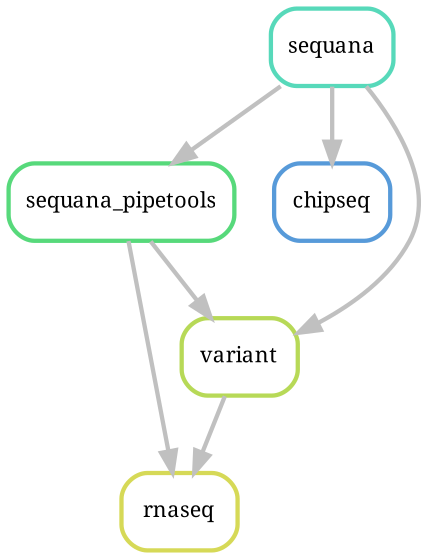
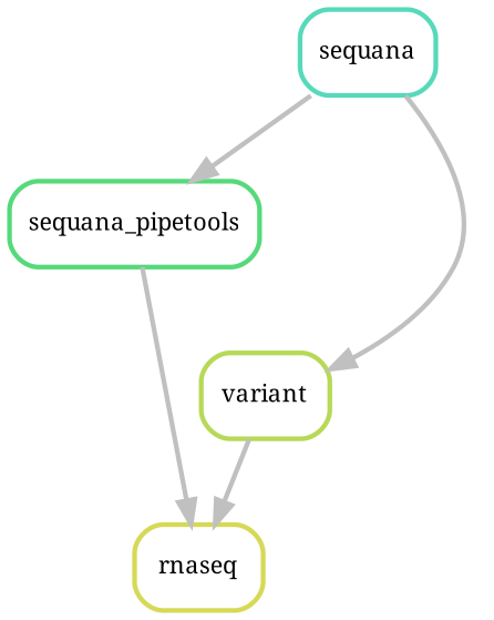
  digraph {
    bgcolor=white
    fontname="Noto Serif"
    node [fontname="Noto Serif" fontsize=10 penwidth=2 shape=box style=rounded]
    edge [color=grey fontname="Noto Serif" penwidth=2]
    n1 [color="0.46 0.6 0.85" label=sequana]
    n2 [color="0.38 0.6 0.85" label=sequana_pipetools]
-   n3 [color="0.58 0.6 0.85" label=chipseq]
    n4 [color="0.21 0.6 0.85" label=variant]
    n5 [color="0.17 0.6 0.85" label=rnaseq]
    n1 -> n2
-   n1 -> n3
    n1 -> n4
-   n2 -> n4
    n2 -> n5
    n4 -> n5
  }
